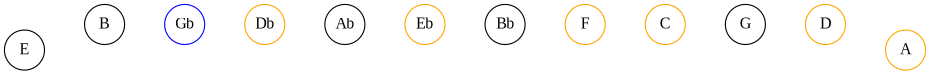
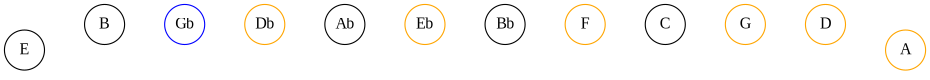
  graph {
    fontname="Liberation Serif"
    mindist=.1
    rankdir=LR
    node [fontname="Liberation Serif" margin=0 shape=circle color=orange]
    edge [fontname="Liberation Serif" style=invis]
    E [color=""]
    B [color=""]
    Gb [color=blue]
    Db
    Ab [color=""]
    Eb
    Bb [color=""]
    F
-   C
-   G [color=""]
+   C [color=black]
+   G
    D
    A
    subgraph sub_1 {
      E
      B
      Gb
      Db
      Ab
      Eb
      Bb
      F
      C
      G
      D
      A
    }
    E -- B
    B -- Gb
    Gb -- Db
    Db -- Ab
    Ab -- Eb
    Eb -- Bb
    Bb -- F
    F -- C
    C -- G
    G -- D
    D -- A
    A -- E
  }
